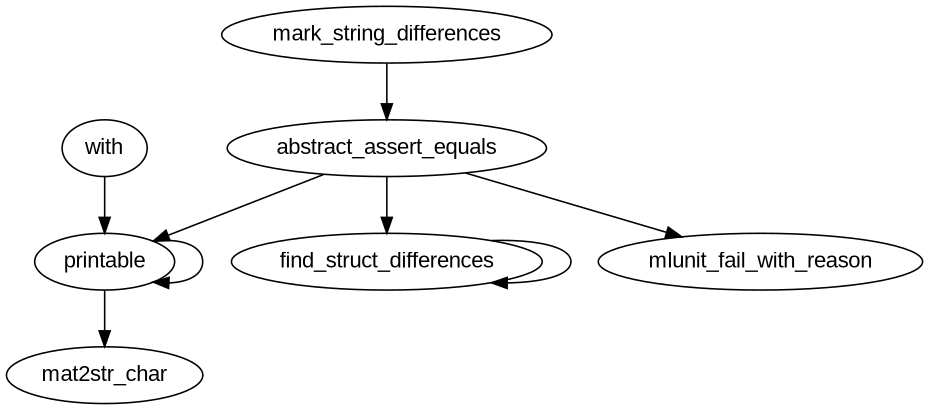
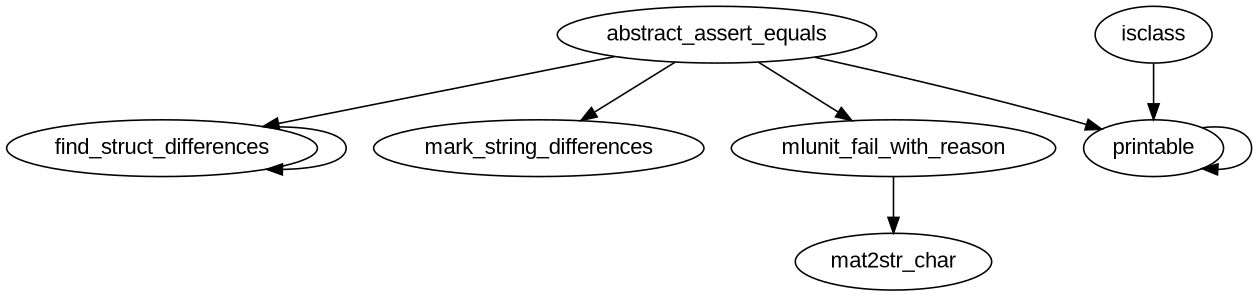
  digraph {
    fontname="Liberation Sans"
    node [fontname="Liberation Sans"]
    edge [fontname="Liberation Sans"]
    abstract_assert_equals
    find_struct_differences
    mark_string_differences
    mlunit_fail_with_reason
    printable
    mat2str_char
-   isclass [label=with]
+   isclass
    abstract_assert_equals -> find_struct_differences
-   mark_string_differences -> abstract_assert_equals
+   abstract_assert_equals -> mark_string_differences
    abstract_assert_equals -> mlunit_fail_with_reason
    abstract_assert_equals -> printable
    find_struct_differences -> find_struct_differences
    printable -> printable
-   printable -> mat2str_char
+   mlunit_fail_with_reason -> mat2str_char
    isclass -> printable
  }
